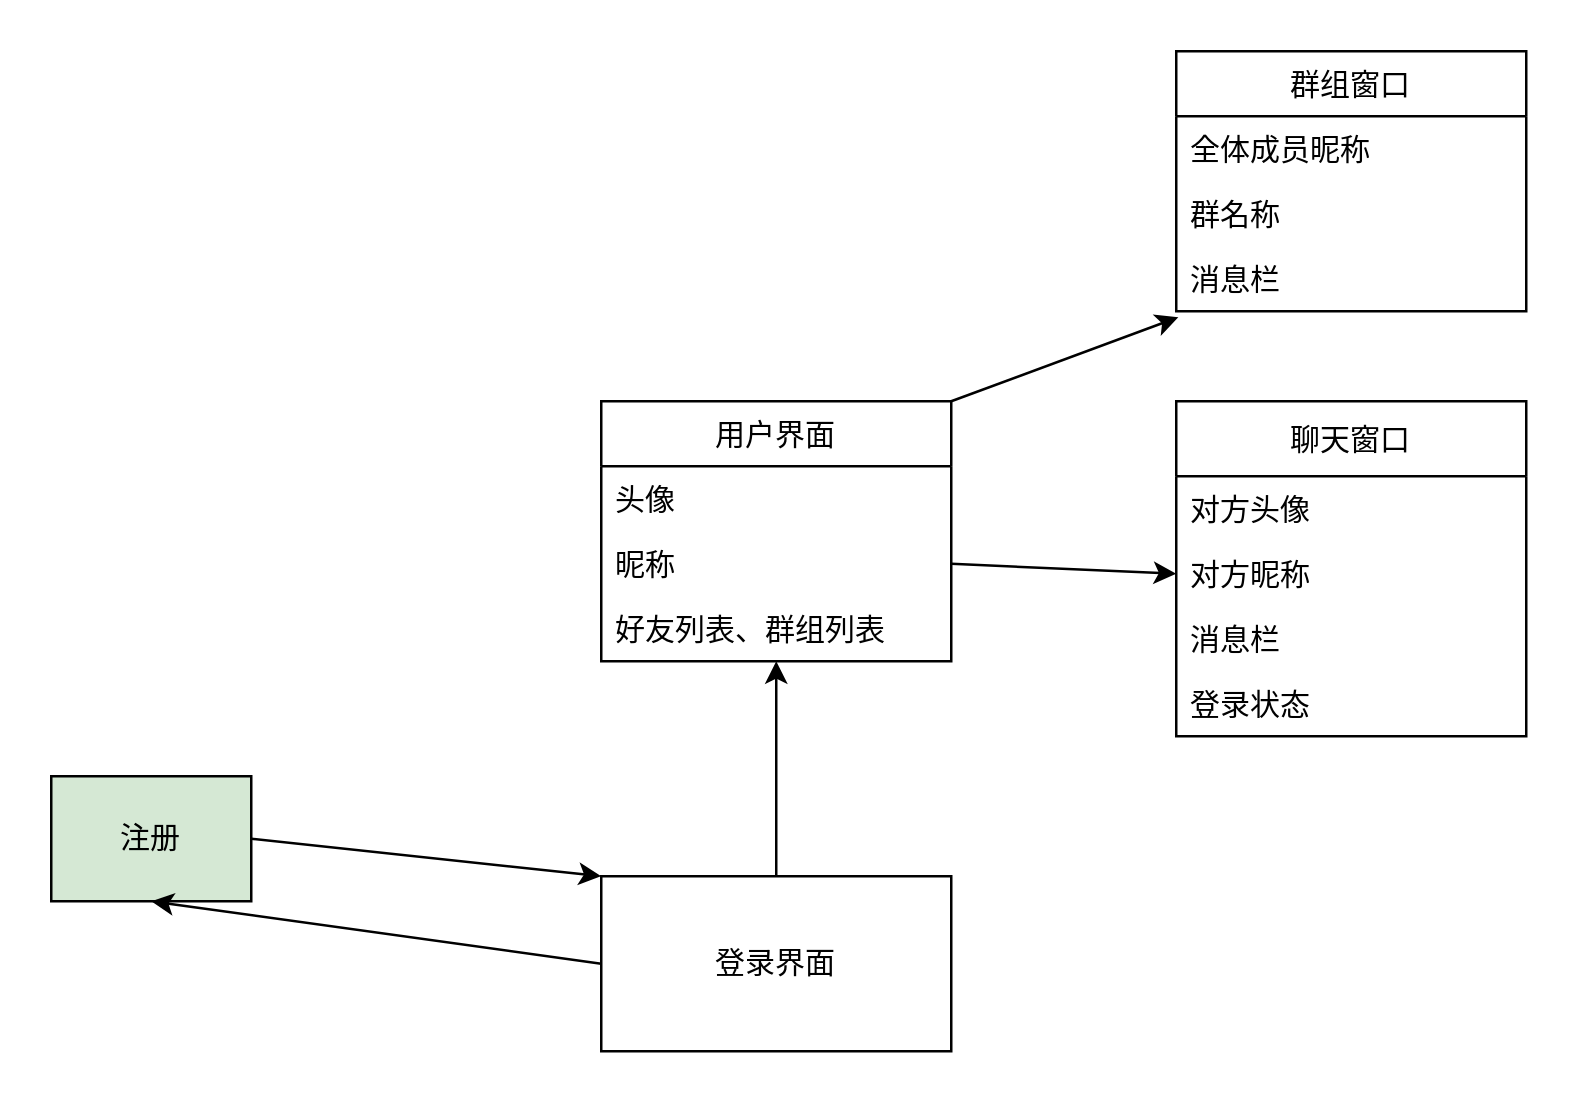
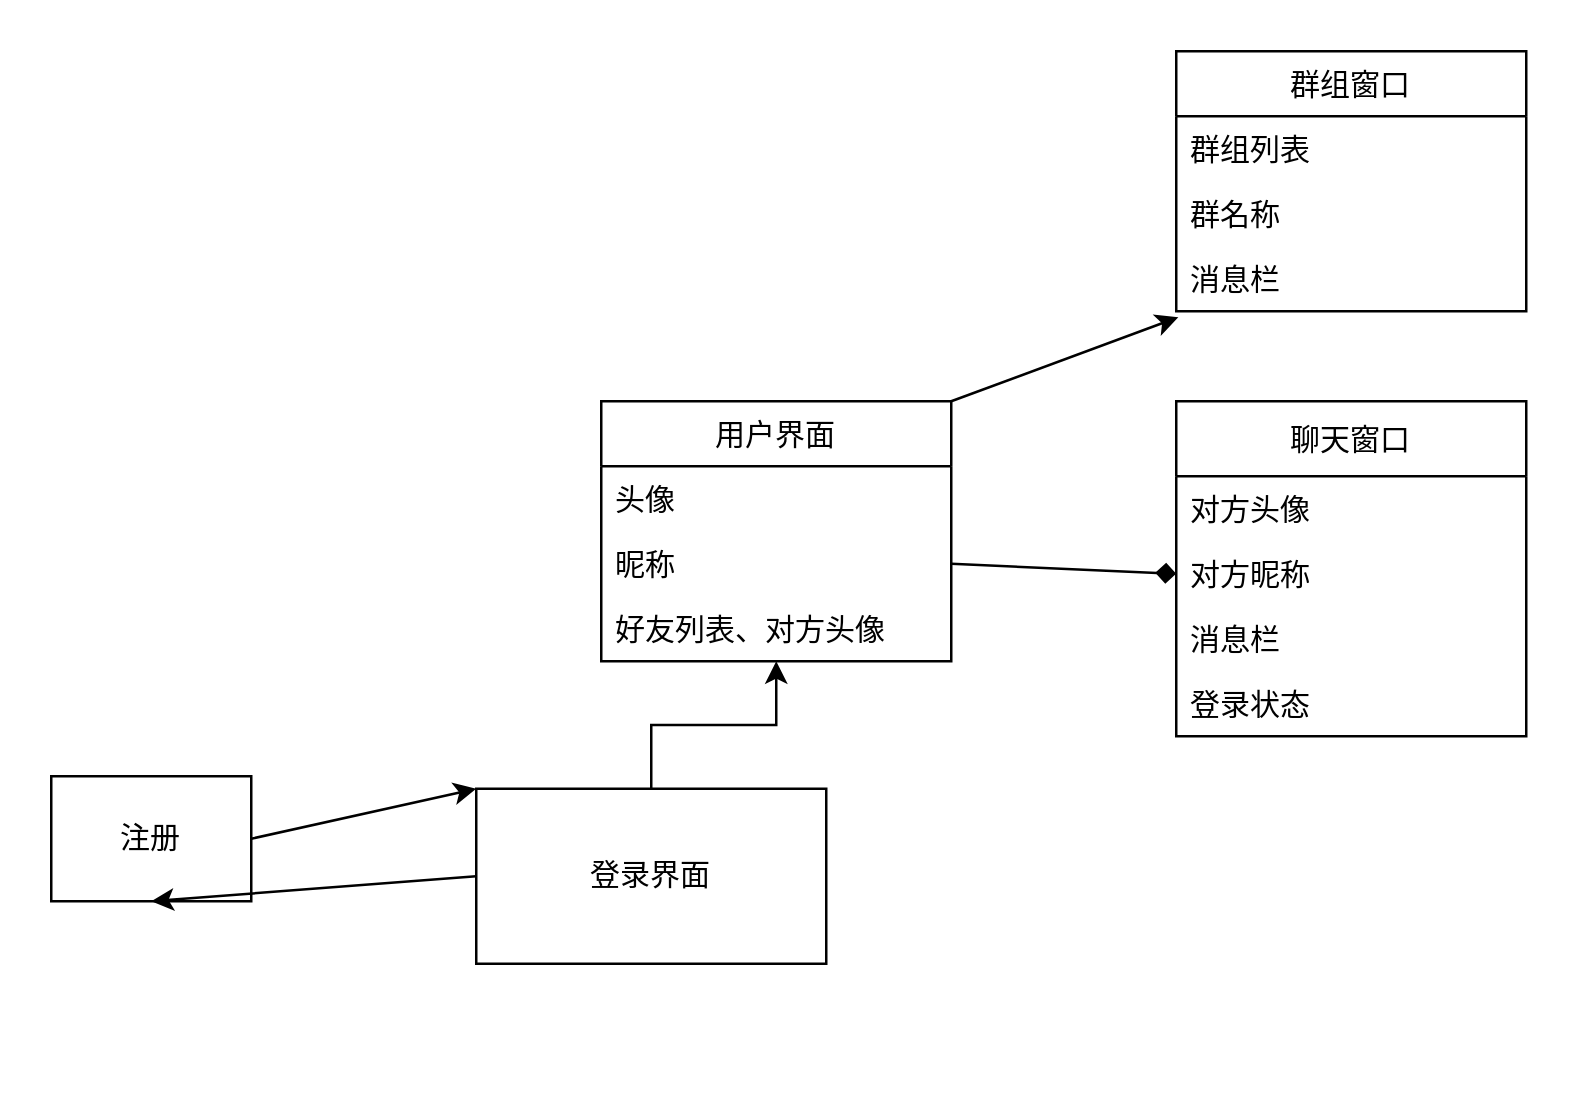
  <mxCell id="0" />
  <mxCell id="1" parent="0" />
  <mxCell id="2" style="edgeStyle=orthogonalEdgeStyle;rounded=0;orthogonalLoop=1;jettySize=auto;html=1;exitX=0.5;exitY=0;exitDx=0;exitDy=0;entryX=0.5;entryY=1;entryDx=0;entryDy=0;" edge="1" parent="1" source="3" target="7"><mxGeometry relative="1" as="geometry" /></mxCell>
- <mxCell id="3" value="登录界面" style="rounded=0;whiteSpace=wrap;html=1;" vertex="1" parent="1"><mxGeometry x="240" y="350" width="140" height="70" as="geometry" /></mxCell>
- <mxCell id="4" value="注册" style="rounded=0;whiteSpace=wrap;html=1;fillColor=#d5e8d4;" vertex="1" parent="1"><mxGeometry x="20" y="310" width="80" height="50" as="geometry" /></mxCell>
+ <mxCell id="3" value="登录界面" style="rounded=0;whiteSpace=wrap;html=1;" vertex="1" parent="1"><mxGeometry x="190" y="315" width="140" height="70" as="geometry" /></mxCell>
+ <mxCell id="4" value="注册" style="rounded=0;whiteSpace=wrap;html=1;" vertex="1" parent="1"><mxGeometry x="20" y="310" width="80" height="50" as="geometry" /></mxCell>
  <mxCell id="5" value="" style="endArrow=classic;html=1;exitX=1;exitY=0.5;exitDx=0;exitDy=0;entryX=0;entryY=0;entryDx=0;entryDy=0;" edge="1" parent="1" source="4" target="3"><mxGeometry width="50" height="50" relative="1" as="geometry"><mxPoint x="320" y="210" as="sourcePoint" /><mxPoint x="370" y="160" as="targetPoint" /></mxGeometry></mxCell>
  <mxCell id="6" value="" style="endArrow=classic;html=1;exitX=0;exitY=0.5;exitDx=0;exitDy=0;entryX=0.5;entryY=1;entryDx=0;entryDy=0;" edge="1" parent="1" source="3" target="4"><mxGeometry width="50" height="50" relative="1" as="geometry"><mxPoint x="320" y="210" as="sourcePoint" /><mxPoint x="370" y="160" as="targetPoint" /></mxGeometry></mxCell>
  <mxCell id="7" value="用户界面" style="swimlane;fontStyle=0;childLayout=stackLayout;horizontal=1;startSize=26;fillColor=none;horizontalStack=0;resizeParent=1;resizeParentMax=0;resizeLast=0;collapsible=1;marginBottom=0;" vertex="1" parent="1"><mxGeometry x="240" y="160" width="140" height="104" as="geometry"><mxRectangle x="310" y="290" width="80" height="26" as="alternateBounds" /></mxGeometry></mxCell>
  <mxCell id="8" value="头像" style="text;strokeColor=none;fillColor=none;align=left;verticalAlign=top;spacingLeft=4;spacingRight=4;overflow=hidden;rotatable=0;points=[[0,0.5],[1,0.5]];portConstraint=eastwest;" vertex="1" parent="7"><mxGeometry y="26" width="140" height="26" as="geometry" /></mxCell>
  <mxCell id="9" value="昵称" style="text;strokeColor=none;fillColor=none;align=left;verticalAlign=top;spacingLeft=4;spacingRight=4;overflow=hidden;rotatable=0;points=[[0,0.5],[1,0.5]];portConstraint=eastwest;" vertex="1" parent="7"><mxGeometry y="52" width="140" height="26" as="geometry" /></mxCell>
- <mxCell id="10" value="好友列表、群组列表" style="text;strokeColor=none;fillColor=none;align=left;verticalAlign=top;spacingLeft=4;spacingRight=4;overflow=hidden;rotatable=0;points=[[0,0.5],[1,0.5]];portConstraint=eastwest;" vertex="1" parent="7"><mxGeometry y="78" width="140" height="26" as="geometry" /></mxCell>
+ <mxCell id="10" value="好友列表、对方头像" style="text;strokeColor=none;fillColor=none;align=left;verticalAlign=top;spacingLeft=4;spacingRight=4;overflow=hidden;rotatable=0;points=[[0,0.5],[1,0.5]];portConstraint=eastwest;" vertex="1" parent="7"><mxGeometry y="78" width="140" height="26" as="geometry" /></mxCell>
  <mxCell id="11" value="聊天窗口" style="swimlane;fontStyle=0;childLayout=stackLayout;horizontal=1;startSize=30;fillColor=none;horizontalStack=0;resizeParent=1;resizeParentMax=0;resizeLast=0;collapsible=1;marginBottom=0;" vertex="1" parent="1"><mxGeometry x="470" y="160" width="140" height="134" as="geometry"><mxRectangle x="310" y="290" width="80" height="26" as="alternateBounds" /></mxGeometry></mxCell>
  <mxCell id="12" value="对方头像" style="text;strokeColor=none;fillColor=none;align=left;verticalAlign=top;spacingLeft=4;spacingRight=4;overflow=hidden;rotatable=0;points=[[0,0.5],[1,0.5]];portConstraint=eastwest;" vertex="1" parent="11"><mxGeometry y="30" width="140" height="26" as="geometry" /></mxCell>
  <mxCell id="13" value="对方昵称" style="text;strokeColor=none;fillColor=none;align=left;verticalAlign=top;spacingLeft=4;spacingRight=4;overflow=hidden;rotatable=0;points=[[0,0.5],[1,0.5]];portConstraint=eastwest;" vertex="1" parent="11"><mxGeometry y="56" width="140" height="26" as="geometry" /></mxCell>
  <mxCell id="14" value="消息栏" style="text;strokeColor=none;fillColor=none;align=left;verticalAlign=top;spacingLeft=4;spacingRight=4;overflow=hidden;rotatable=0;points=[[0,0.5],[1,0.5]];portConstraint=eastwest;" vertex="1" parent="11"><mxGeometry y="82" width="140" height="26" as="geometry" /></mxCell>
  <mxCell id="15" value="登录状态" style="text;strokeColor=none;fillColor=none;align=left;verticalAlign=top;spacingLeft=4;spacingRight=4;overflow=hidden;rotatable=0;points=[[0,0.5],[1,0.5]];portConstraint=eastwest;" vertex="1" parent="11"><mxGeometry y="108" width="140" height="26" as="geometry" /></mxCell>
- <mxCell id="16" value="" style="endArrow=classic;html=1;entryX=0;entryY=0.5;entryDx=0;entryDy=0;exitX=1;exitY=0.5;exitDx=0;exitDy=0;" edge="1" parent="1" source="9" target="13"><mxGeometry width="50" height="50" relative="1" as="geometry"><mxPoint x="320" y="190" as="sourcePoint" /><mxPoint x="370" y="140" as="targetPoint" /></mxGeometry></mxCell>
+ <mxCell id="16" value="" style="endArrow=diamond;html=1;entryX=0;entryY=0.5;entryDx=0;entryDy=0;exitX=1;exitY=0.5;exitDx=0;exitDy=0;" edge="1" parent="1" source="9" target="13"><mxGeometry width="50" height="50" relative="1" as="geometry"><mxPoint x="320" y="190" as="sourcePoint" /><mxPoint x="370" y="140" as="targetPoint" /></mxGeometry></mxCell>
  <mxCell id="17" value="群组窗口" style="swimlane;fontStyle=0;childLayout=stackLayout;horizontal=1;startSize=26;fillColor=none;horizontalStack=0;resizeParent=1;resizeParentMax=0;resizeLast=0;collapsible=1;marginBottom=0;" vertex="1" parent="1"><mxGeometry x="470" y="20" width="140" height="104" as="geometry"><mxRectangle x="310" y="290" width="80" height="26" as="alternateBounds" /></mxGeometry></mxCell>
- <mxCell id="18" value="全体成员昵称" style="text;strokeColor=none;fillColor=none;align=left;verticalAlign=top;spacingLeft=4;spacingRight=4;overflow=hidden;rotatable=0;points=[[0,0.5],[1,0.5]];portConstraint=eastwest;" vertex="1" parent="17"><mxGeometry y="26" width="140" height="26" as="geometry" /></mxCell>
+ <mxCell id="18" value="群组列表" style="text;strokeColor=none;fillColor=none;align=left;verticalAlign=top;spacingLeft=4;spacingRight=4;overflow=hidden;rotatable=0;points=[[0,0.5],[1,0.5]];portConstraint=eastwest;" vertex="1" parent="17"><mxGeometry y="26" width="140" height="26" as="geometry" /></mxCell>
  <mxCell id="19" value="群名称" style="text;strokeColor=none;fillColor=none;align=left;verticalAlign=top;spacingLeft=4;spacingRight=4;overflow=hidden;rotatable=0;points=[[0,0.5],[1,0.5]];portConstraint=eastwest;" vertex="1" parent="17"><mxGeometry y="52" width="140" height="26" as="geometry" /></mxCell>
  <mxCell id="20" value="消息栏" style="text;strokeColor=none;fillColor=none;align=left;verticalAlign=top;spacingLeft=4;spacingRight=4;overflow=hidden;rotatable=0;points=[[0,0.5],[1,0.5]];portConstraint=eastwest;" vertex="1" parent="17"><mxGeometry y="78" width="140" height="26" as="geometry" /></mxCell>
  <mxCell id="21" value="" style="endArrow=classic;html=1;entryX=0.006;entryY=1.092;entryDx=0;entryDy=0;entryPerimeter=0;exitX=1;exitY=0;exitDx=0;exitDy=0;" edge="1" parent="1" source="7" target="20"><mxGeometry width="50" height="50" relative="1" as="geometry"><mxPoint x="320" y="190" as="sourcePoint" /><mxPoint x="469.16" y="94.806" as="targetPoint" /></mxGeometry></mxCell>
